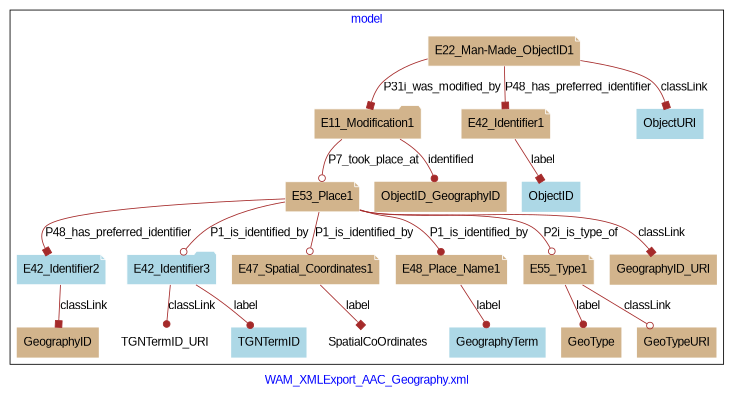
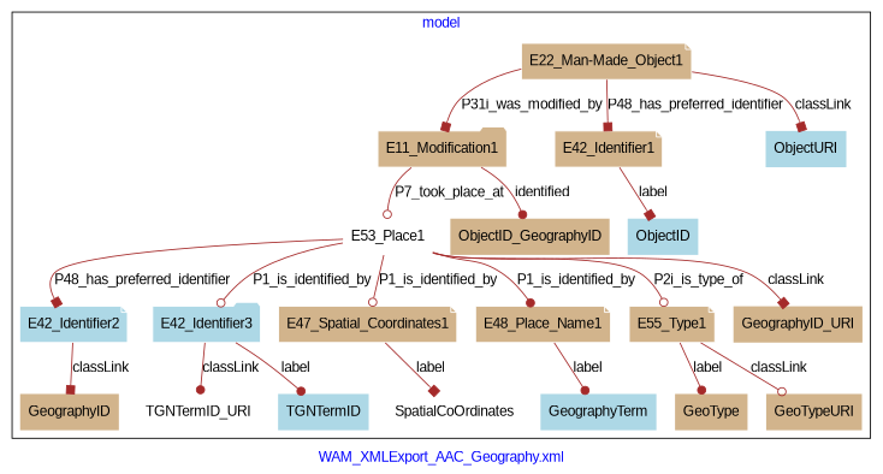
  digraph {
    fontcolor=blue
    fontname="Liberation Sans"
    label="WAM_XMLExport_AAC_Geography.xml"
    remincross=true
    node [fillcolor=tan fontname="Liberation Sans" shape=plaintext style=filled]
    edge [arrowhead=box color=brown fontcolor=black fontname="Liberation Sans"]
    n1 [color=white label=E11_Modification1 shape=folder]
-   n2 [color=white label=E53_Place1 shape=note]
-   n3 [color=white label="E22_Man-Made_ObjectID1" shape=note]
+   n2 [color=white fillcolor=white label=E53_Place1 shape=note]
+   n3 [color=white label="E22_Man-Made_Object1" shape=note]
    n4 [color=white label=E42_Identifier1 shape=note]
    n5 [color=white fillcolor=lightblue label=E42_Identifier2 shape=note]
    n6 [color=white fillcolor=lightblue label=E42_Identifier3 shape=folder]
    n7 [color=white label=E47_Spatial_Coordinates1 shape=note]
    n8 [color=white label=E48_Place_Name1 shape=note]
    n9 [color=white label=E55_Type1 shape=note]
    n10 [label=GeoType]
    n11 [fillcolor=lightblue label=ObjectID]
    n12 [fillcolor=white label=SpatialCoOrdinates]
    n13 [fillcolor=lightblue label=ObjectURI]
    n14 [label=GeographyID]
    n15 [fillcolor=lightblue label=GeographyTerm]
    n16 [fillcolor=white label=TGNTermID_URI]
    n17 [label=GeoTypeURI]
    n18 [fillcolor=lightblue label=TGNTermID]
    n19 [label=GeographyID_URI]
    n20 [label=ObjectID_GeographyID]
    subgraph cluster_1 {
      label=model
      n1
      n2
      n3
      n4
      n5
      n6
      n7
      n8
      n9
      n10
      n11
      n12
      n13
      n14
      n15
      n16
      n17
      n18
      n19
      n20
    }
    n1 -> n2 [arrowhead=odot label=P7_took_place_at]
    n1 -> n20 [arrowhead=dot label=identified]
    n2 -> n5 [label=P48_has_preferred_identifier]
    n2 -> n6 [arrowhead=odot label=P1_is_identified_by]
    n2 -> n7 [arrowhead=odot label=P1_is_identified_by]
    n2 -> n8 [arrowhead=dot label=P1_is_identified_by]
    n2 -> n9 [arrowhead=odot label=P2i_is_type_of]
    n2 -> n19 [label=classLink]
    n3 -> n1 [label=P31i_was_modified_by]
    n3 -> n4 [label=P48_has_preferred_identifier]
    n3 -> n13 [label=classLink]
    n4 -> n11 [label=label]
    n5 -> n14 [label=classLink]
    n6 -> n16 [arrowhead=dot label=classLink]
    n6 -> n18 [arrowhead=dot label=label]
    n7 -> n12 [label=label]
    n8 -> n15 [arrowhead=dot label=label]
    n9 -> n10 [arrowhead=dot label=label]
    n9 -> n17 [arrowhead=odot label=classLink]
  }
